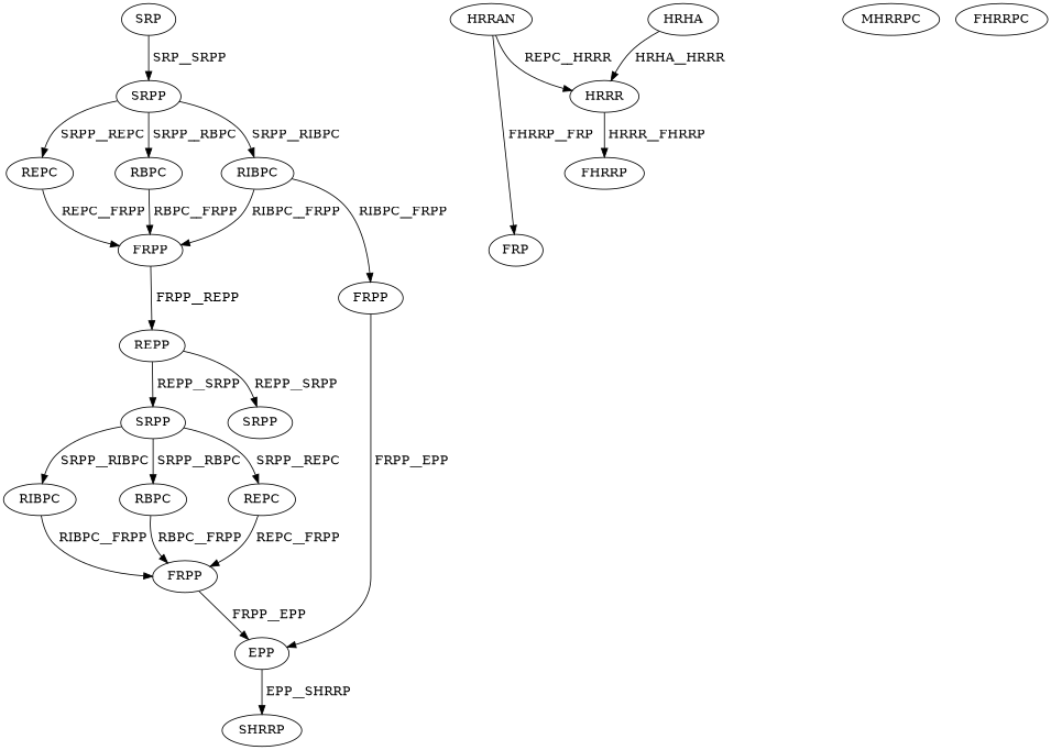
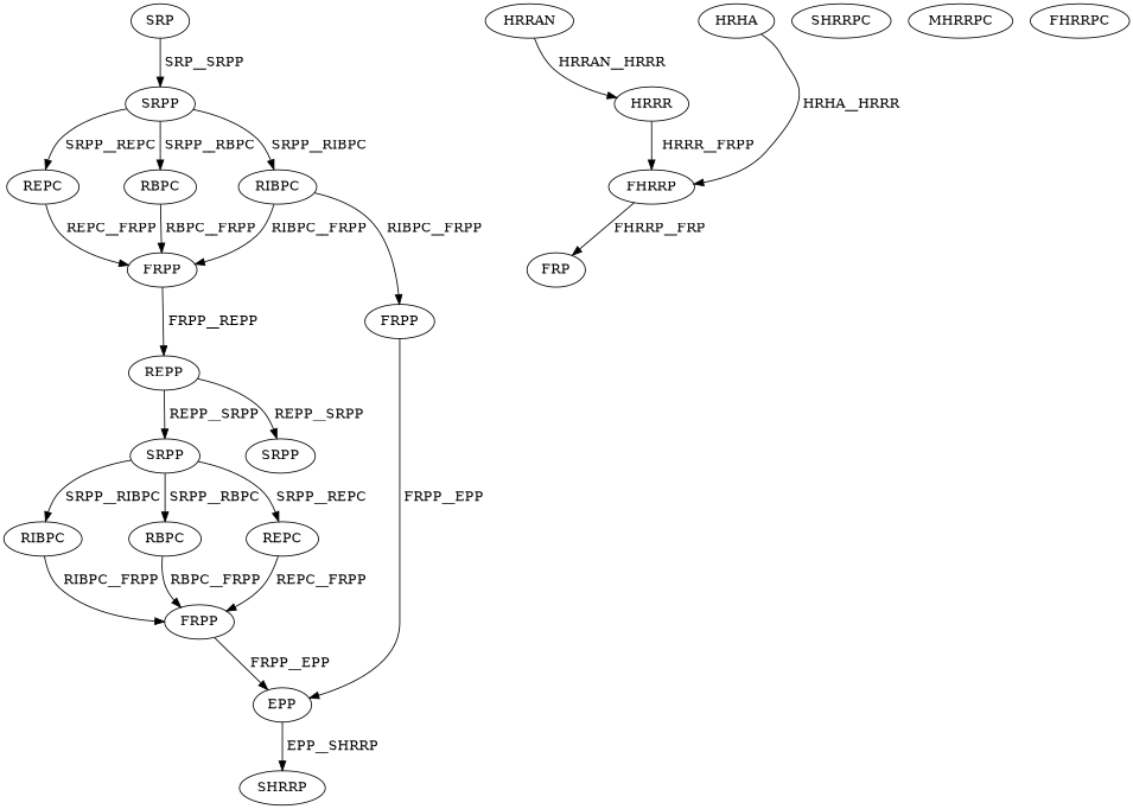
  digraph {
    node [color=black fontcolor=black]
    edge [color=black fontcolor=black]
    n1 [label=SRP]
    n2 [label=SRPP]
    n3 [label=REPC]
    n4 [label=RBPC]
    n5 [label=RIBPC]
    n6 [label=FRPP]
    n7 [label=FRPP]
    n8 [label=REPP]
    n9 [label=EPP]
    n10 [label=SRPP]
    n11 [label=SRPP]
    n12 [label=RIBPC]
    n13 [label=RBPC]
    n14 [label=REPC]
    n15 [label=FRPP]
    n16 [label=SHRRP]
    n17 [label=HRRAN]
    n18 [label=HRRR]
    n19 [label=HRHA]
    n20 [label=FHRRP]
+   n21 [label=SHRRPC]
    n22 [label=MHRRPC]
    n23 [label=FHRRPC]
    n24 [label=FRP]
    n1 -> n2 [label=" SRP__SRPP"]
    n2 -> n3 [label=" SRPP__REPC"]
    n2 -> n4 [label=" SRPP__RBPC"]
    n2 -> n5 [label=" SRPP__RIBPC"]
    n3 -> n6 [label=" REPC__FRPP"]
    n4 -> n6 [label=" RBPC__FRPP"]
    n5 -> n6 [label=" RIBPC__FRPP"]
    n5 -> n7 [label=" RIBPC__FRPP"]
    n6 -> n8 [label=" FRPP__REPP"]
    n7 -> n9 [label=" FRPP__EPP"]
    n8 -> n10 [label=" REPP__SRPP"]
    n8 -> n11 [label=" REPP__SRPP"]
    n9 -> n16 [label=" EPP__SHRRP"]
    n10 -> n12 [label=" SRPP__RIBPC"]
    n10 -> n13 [label=" SRPP__RBPC"]
    n10 -> n14 [label=" SRPP__REPC"]
    n12 -> n15 [label=" RIBPC__FRPP"]
    n13 -> n15 [label=" RBPC__FRPP"]
    n14 -> n15 [label=" REPC__FRPP"]
    n15 -> n9 [label=" FRPP__EPP"]
-   n17 -> n18 [label=" REPC__HRRR"]
-   n18 -> n20 [label=" HRRR__FHRRP"]
-   n19 -> n18 [label=" HRHA__HRRR"]
-   n17 -> n24 [label=" FHRRP__FRP"]
+   n17 -> n18 [label=" HRRAN__HRRR"]
+   n18 -> n20 [label=" HRRR__FRPP"]
+   n19 -> n20 [label=" HRHA__HRRR"]
+   n20 -> n24 [label=" FHRRP__FRP"]
  }
